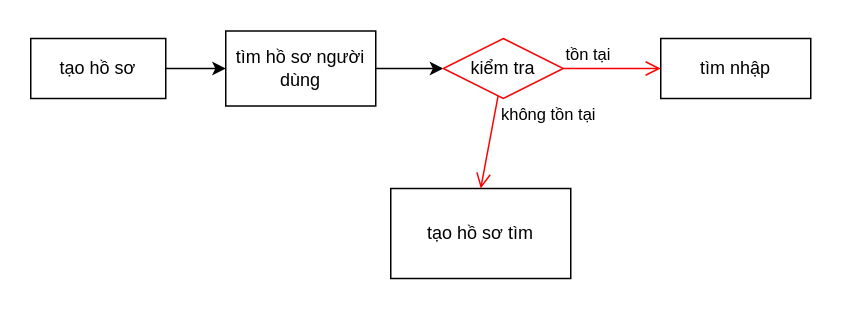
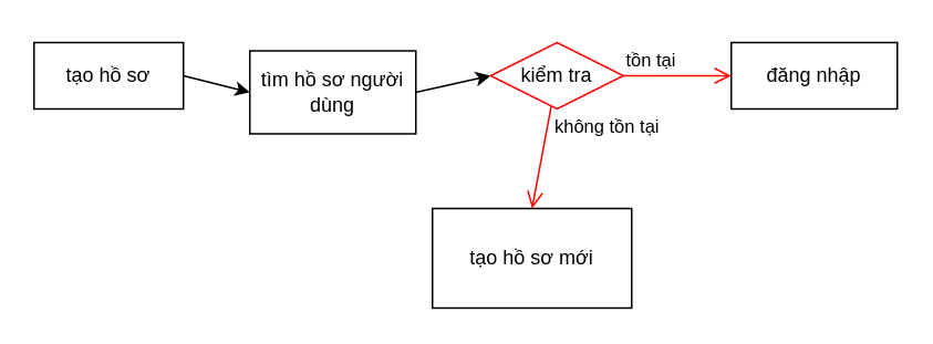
  <mxCell id="0" />
  <mxCell id="1" parent="0" />
  <mxCell id="2" style="rounded=0;orthogonalLoop=1;jettySize=auto;html=1;exitX=1;exitY=0.5;exitDx=0;exitDy=0;entryX=0;entryY=0.5;entryDx=0;entryDy=0;" edge="1" parent="1" source="3" target="5"><mxGeometry relative="1" as="geometry" /></mxCell>
  <mxCell id="3" value="tạo hồ sơ" style="rounded=0;whiteSpace=wrap;html=1;" vertex="1" parent="1"><mxGeometry x="20" y="25" width="90" height="40" as="geometry" /></mxCell>
  <mxCell id="4" style="rounded=0;orthogonalLoop=1;jettySize=auto;html=1;exitX=1;exitY=0.5;exitDx=0;exitDy=0;entryX=0;entryY=0.5;entryDx=0;entryDy=0;" edge="1" parent="1" source="5" target="9"><mxGeometry relative="1" as="geometry" /></mxCell>
- <mxCell id="5" value="tìm hồ sơ người dùng" style="rounded=0;whiteSpace=wrap;html=1;" vertex="1" parent="1"><mxGeometry x="150" y="20" width="100" height="50" as="geometry" /></mxCell>
+ <mxCell id="5" value="tìm hồ sơ người dùng" style="rounded=0;whiteSpace=wrap;html=1;" vertex="1" parent="1"><mxGeometry x="150" y="30" width="100" height="50" as="geometry" /></mxCell>
  <mxCell id="6" style="rounded=0;orthogonalLoop=1;jettySize=auto;html=1;exitX=0.5;exitY=0;exitDx=0;exitDy=0;entryX=0.5;entryY=0;entryDx=0;entryDy=0;" edge="1" parent="1" source="7" target="7"><mxGeometry relative="1" as="geometry"><mxPoint x="350" y="45" as="targetPoint" /></mxGeometry></mxCell>
- <mxCell id="7" value="tạo hồ sơ tìm" style="rounded=0;whiteSpace=wrap;html=1;" vertex="1" parent="1"><mxGeometry x="260" y="125" width="120" height="60" as="geometry" /></mxCell>
- <mxCell id="8" value="tìm nhập" style="rounded=0;whiteSpace=wrap;html=1;" vertex="1" parent="1"><mxGeometry x="440" y="25" width="100" height="40" as="geometry" /></mxCell>
+ <mxCell id="7" value="tạo hồ sơ mới" style="rounded=0;whiteSpace=wrap;html=1;" vertex="1" parent="1"><mxGeometry x="260" y="125" width="120" height="60" as="geometry" /></mxCell>
+ <mxCell id="8" value="đăng nhập" style="rounded=0;whiteSpace=wrap;html=1;" vertex="1" parent="1"><mxGeometry x="440" y="25" width="100" height="40" as="geometry" /></mxCell>
  <mxCell id="9" value="kiểm tra" style="rhombus;whiteSpace=wrap;html=1;fontColor=#000000;fillColor=none;strokeColor=#ff0000;" vertex="1" parent="1"><mxGeometry x="295" y="25" width="80" height="40" as="geometry" /></mxCell>
  <mxCell id="10" value="tồn tại" style="html=1;align=left;verticalAlign=bottom;endArrow=open;endSize=8;strokeColor=#ff0000;rounded=0;" edge="1" source="9" parent="1"><mxGeometry x="-1" relative="1" as="geometry"><mxPoint x="440" y="45" as="targetPoint" /></mxGeometry></mxCell>
  <mxCell id="11" value="không tồn tại" style="html=1;align=left;verticalAlign=top;endArrow=open;endSize=8;strokeColor=#ff0000;rounded=0;" edge="1" source="9" parent="1"><mxGeometry x="-1" relative="1" as="geometry"><mxPoint x="320" y="125" as="targetPoint" /></mxGeometry></mxCell>
